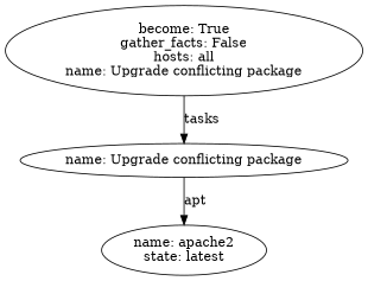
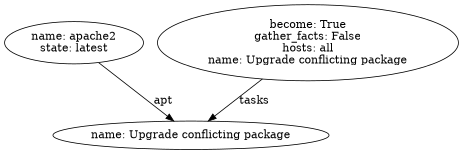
  digraph {
    n1 [label="name: apache2\nstate: latest\n"]
    n2 [label="name: Upgrade conflicting package\n"]
    n3 [label="become: True\ngather_facts: False\nhosts: all\nname: Upgrade conflicting package\n"]
-   n2 -> n1 [label=apt]
+   n1 -> n2 [label=apt]
    n3 -> n2 [label=tasks]
  }
